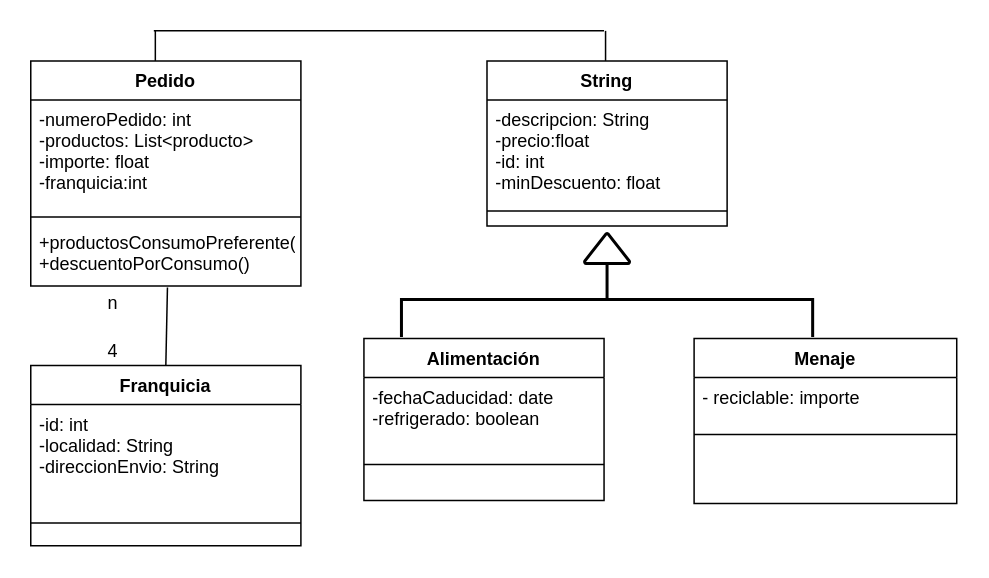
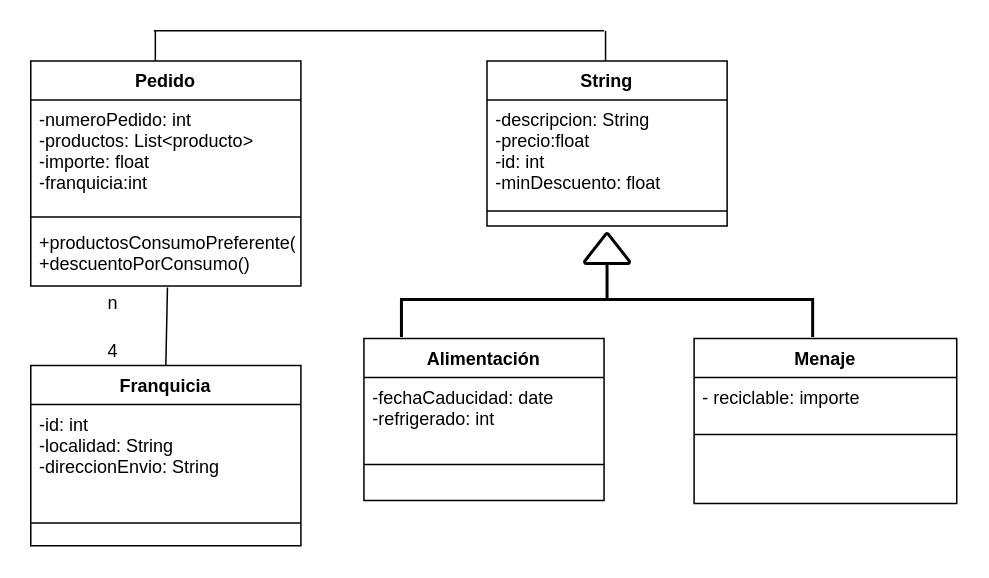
  <mxCell id="0" />
  <mxCell id="1" parent="0" />
  <mxCell id="2" value="String" style="swimlane;fontStyle=1;align=center;verticalAlign=top;childLayout=stackLayout;horizontal=1;startSize=26;horizontalStack=0;resizeParent=1;resizeParentMax=0;resizeLast=0;collapsible=1;marginBottom=0;" parent="1" vertex="1"><mxGeometry x="324" y="40" width="160" height="110" as="geometry" /></mxCell>
  <mxCell id="3" value="-descripcion: String&#10;-precio:float&#10;-id: int&#10;-minDescuento: float&#10;&#10;&#10;&#10;" style="text;strokeColor=none;fillColor=none;align=left;verticalAlign=top;spacingLeft=4;spacingRight=4;overflow=hidden;rotatable=0;points=[[0,0.5],[1,0.5]];portConstraint=eastwest;" parent="2" vertex="1"><mxGeometry y="26" width="160" height="64" as="geometry" /></mxCell>
  <mxCell id="4" value="" style="line;strokeWidth=1;fillColor=none;align=left;verticalAlign=middle;spacingTop=-1;spacingLeft=3;spacingRight=3;rotatable=0;labelPosition=right;points=[];portConstraint=eastwest;" parent="2" vertex="1"><mxGeometry y="90" width="160" height="20" as="geometry" /></mxCell>
  <mxCell id="5" value="Menaje" style="swimlane;fontStyle=1;align=center;verticalAlign=top;childLayout=stackLayout;horizontal=1;startSize=26;horizontalStack=0;resizeParent=1;resizeParentMax=0;resizeLast=0;collapsible=1;marginBottom=0;" parent="1" vertex="1"><mxGeometry x="462" y="225" width="175" height="110" as="geometry" /></mxCell>
  <mxCell id="6" value="- reciclable: importe&#10;&#10;&#10;&#10;" style="text;strokeColor=none;fillColor=none;align=left;verticalAlign=top;spacingLeft=4;spacingRight=4;overflow=hidden;rotatable=0;points=[[0,0.5],[1,0.5]];portConstraint=eastwest;" parent="5" vertex="1"><mxGeometry y="26" width="175" height="34" as="geometry" /></mxCell>
  <mxCell id="7" value="" style="line;strokeWidth=1;fillColor=none;align=left;verticalAlign=middle;spacingTop=-1;spacingLeft=3;spacingRight=3;rotatable=0;labelPosition=right;points=[];portConstraint=eastwest;" parent="5" vertex="1"><mxGeometry y="60" width="175" height="8" as="geometry" /></mxCell>
  <mxCell id="8" value="&#10;" style="text;strokeColor=none;fillColor=none;align=left;verticalAlign=top;spacingLeft=4;spacingRight=4;overflow=hidden;rotatable=0;points=[[0,0.5],[1,0.5]];portConstraint=eastwest;" parent="5" vertex="1"><mxGeometry y="68" width="175" height="32" as="geometry" /></mxCell>
  <mxCell id="9" value="&#10;" style="text;strokeColor=none;fillColor=none;align=left;verticalAlign=top;spacingLeft=4;spacingRight=4;overflow=hidden;rotatable=0;points=[[0,0.5],[1,0.5]];portConstraint=eastwest;" parent="5" vertex="1"><mxGeometry y="100" width="175" height="10" as="geometry" /></mxCell>
  <mxCell id="10" value="Alimentación" style="swimlane;fontStyle=1;align=center;verticalAlign=top;childLayout=stackLayout;horizontal=1;startSize=26;horizontalStack=0;resizeParent=1;resizeParentMax=0;resizeLast=0;collapsible=1;marginBottom=0;" parent="1" vertex="1"><mxGeometry x="242" y="225" width="160" height="108" as="geometry" /></mxCell>
- <mxCell id="11" value="-fechaCaducidad: date&#10;-refrigerado: boolean" style="text;strokeColor=none;fillColor=none;align=left;verticalAlign=top;spacingLeft=4;spacingRight=4;overflow=hidden;rotatable=0;points=[[0,0.5],[1,0.5]];portConstraint=eastwest;" parent="10" vertex="1"><mxGeometry y="26" width="160" height="34" as="geometry" /></mxCell>
+ <mxCell id="11" value="-fechaCaducidad: date&#10;-refrigerado: int" style="text;strokeColor=none;fillColor=none;align=left;verticalAlign=top;spacingLeft=4;spacingRight=4;overflow=hidden;rotatable=0;points=[[0,0.5],[1,0.5]];portConstraint=eastwest;" parent="10" vertex="1"><mxGeometry y="26" width="160" height="34" as="geometry" /></mxCell>
  <mxCell id="12" value="" style="line;strokeWidth=1;fillColor=none;align=left;verticalAlign=middle;spacingTop=-1;spacingLeft=3;spacingRight=3;rotatable=0;labelPosition=right;points=[];portConstraint=eastwest;" parent="10" vertex="1"><mxGeometry y="60" width="160" height="48" as="geometry" /></mxCell>
  <mxCell id="13" value="Franquicia" style="swimlane;fontStyle=1;align=center;verticalAlign=top;childLayout=stackLayout;horizontal=1;startSize=26;horizontalStack=0;resizeParent=1;resizeParentMax=0;resizeLast=0;collapsible=1;marginBottom=0;" parent="1" vertex="1"><mxGeometry x="20" y="243" width="180" height="120" as="geometry" /></mxCell>
  <mxCell id="14" value="-id: int&#10;-localidad: String&#10;-direccionEnvio: String&#10;" style="text;strokeColor=none;fillColor=none;align=left;verticalAlign=top;spacingLeft=4;spacingRight=4;overflow=hidden;rotatable=0;points=[[0,0.5],[1,0.5]];portConstraint=eastwest;" parent="13" vertex="1"><mxGeometry y="26" width="180" height="64" as="geometry" /></mxCell>
  <mxCell id="15" value="" style="line;strokeWidth=1;fillColor=none;align=left;verticalAlign=middle;spacingTop=-1;spacingLeft=3;spacingRight=3;rotatable=0;labelPosition=right;points=[];portConstraint=eastwest;" parent="13" vertex="1"><mxGeometry y="90" width="180" height="30" as="geometry" /></mxCell>
  <mxCell id="16" style="edgeStyle=orthogonalEdgeStyle;rounded=0;orthogonalLoop=1;jettySize=auto;html=1;exitX=0;exitY=0.5;exitDx=0;exitDy=0;exitPerimeter=0;entryX=0.5;entryY=1;entryDx=0;entryDy=0;entryPerimeter=0;" parent="1" source="17" target="18" edge="1"><mxGeometry relative="1" as="geometry" /></mxCell>
  <mxCell id="17" value="" style="strokeWidth=2;html=1;shape=mxgraph.flowchart.annotation_2;align=left;labelPosition=right;pointerEvents=1;rotation=90;" parent="1" vertex="1"><mxGeometry x="379" y="62" width="50" height="274" as="geometry" /></mxCell>
  <mxCell id="18" value="" style="strokeWidth=2;html=1;shape=mxgraph.flowchart.extract_or_measurement;whiteSpace=wrap;" parent="1" vertex="1"><mxGeometry x="389" y="155" width="30" height="20" as="geometry" /></mxCell>
  <mxCell id="19" value="n" style="text;html=1;strokeColor=none;fillColor=none;align=center;verticalAlign=middle;whiteSpace=wrap;rounded=0;" parent="1" vertex="1"><mxGeometry x="45" y="187" width="60" height="30" as="geometry" /></mxCell>
  <mxCell id="20" value="Pedido" style="swimlane;fontStyle=1;align=center;verticalAlign=top;childLayout=stackLayout;horizontal=1;startSize=26;horizontalStack=0;resizeParent=1;resizeParentMax=0;resizeLast=0;collapsible=1;marginBottom=0;" parent="1" vertex="1"><mxGeometry x="20" y="40" width="180" height="150" as="geometry" /></mxCell>
  <mxCell id="21" value="-numeroPedido: int&#10;-productos: List&lt;producto&gt;&#10;-importe: float&#10;-franquicia:int&#10;&#10;" style="text;strokeColor=none;fillColor=none;align=left;verticalAlign=top;spacingLeft=4;spacingRight=4;overflow=hidden;rotatable=0;points=[[0,0.5],[1,0.5]];portConstraint=eastwest;" parent="20" vertex="1"><mxGeometry y="26" width="180" height="74" as="geometry" /></mxCell>
  <mxCell id="22" value="" style="line;strokeWidth=1;fillColor=none;align=left;verticalAlign=middle;spacingTop=-1;spacingLeft=3;spacingRight=3;rotatable=0;labelPosition=right;points=[];portConstraint=eastwest;" parent="20" vertex="1"><mxGeometry y="100" width="180" height="8" as="geometry" /></mxCell>
  <mxCell id="23" value="+productosConsumoPreferente() &#10;+descuentoPorConsumo()&#10;" style="text;strokeColor=none;fillColor=none;align=left;verticalAlign=top;spacingLeft=4;spacingRight=4;overflow=hidden;rotatable=0;points=[[0,0.5],[1,0.5]];portConstraint=eastwest;" parent="20" vertex="1"><mxGeometry y="108" width="180" height="42" as="geometry" /></mxCell>
  <mxCell id="24" value="4" style="text;html=1;strokeColor=none;fillColor=none;align=center;verticalAlign=middle;whiteSpace=wrap;rounded=0;" parent="1" vertex="1"><mxGeometry x="45" y="219" width="60" height="30" as="geometry" /></mxCell>
  <mxCell id="25" value="" style="endArrow=none;html=1;rounded=0;entryX=0.5;entryY=0;entryDx=0;entryDy=0;exitX=0.506;exitY=1.024;exitDx=0;exitDy=0;exitPerimeter=0;" parent="1" source="23" target="13" edge="1"><mxGeometry width="50" height="50" relative="1" as="geometry"><mxPoint x="55" y="300" as="sourcePoint" /><mxPoint x="105" y="250" as="targetPoint" /></mxGeometry></mxCell>
  <mxCell id="26" value="" style="endArrow=none;html=1;rounded=0;entryX=0.5;entryY=0;entryDx=0;entryDy=0;" parent="1" edge="1"><mxGeometry width="50" height="50" relative="1" as="geometry"><mxPoint x="403" y="20" as="sourcePoint" /><mxPoint x="403" y="40" as="targetPoint" /></mxGeometry></mxCell>
  <mxCell id="27" value="" style="endArrow=none;html=1;rounded=0;entryX=0.5;entryY=0;entryDx=0;entryDy=0;" parent="1" edge="1"><mxGeometry width="50" height="50" relative="1" as="geometry"><mxPoint x="103" y="20" as="sourcePoint" /><mxPoint x="103" y="40" as="targetPoint" /></mxGeometry></mxCell>
  <mxCell id="28" value="" style="endArrow=none;html=1;rounded=0;" edge="1" parent="1"><mxGeometry width="50" height="50" relative="1" as="geometry"><mxPoint x="402" y="20" as="sourcePoint" /><mxPoint x="102" y="20" as="targetPoint" /></mxGeometry></mxCell>
